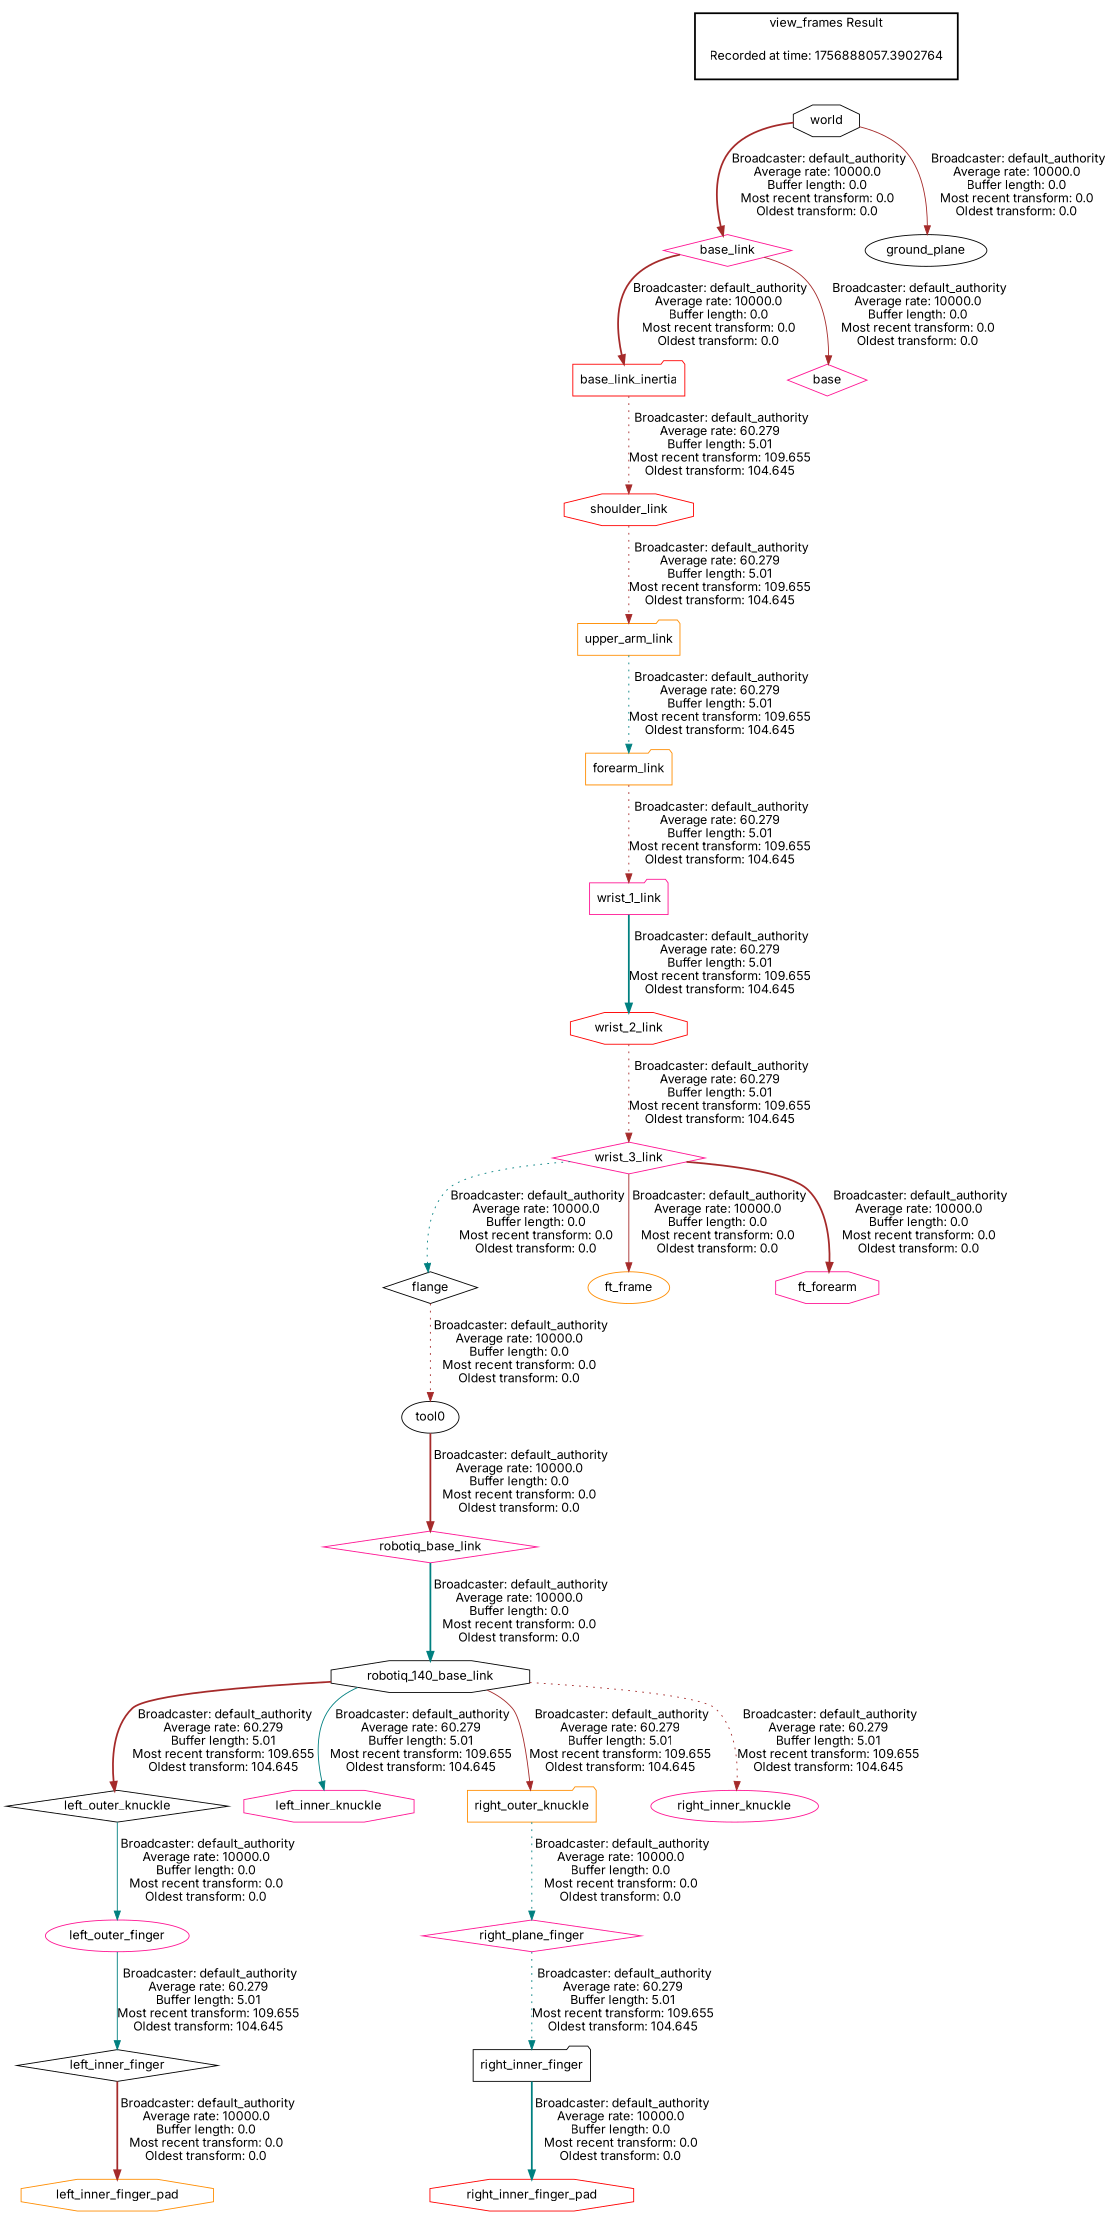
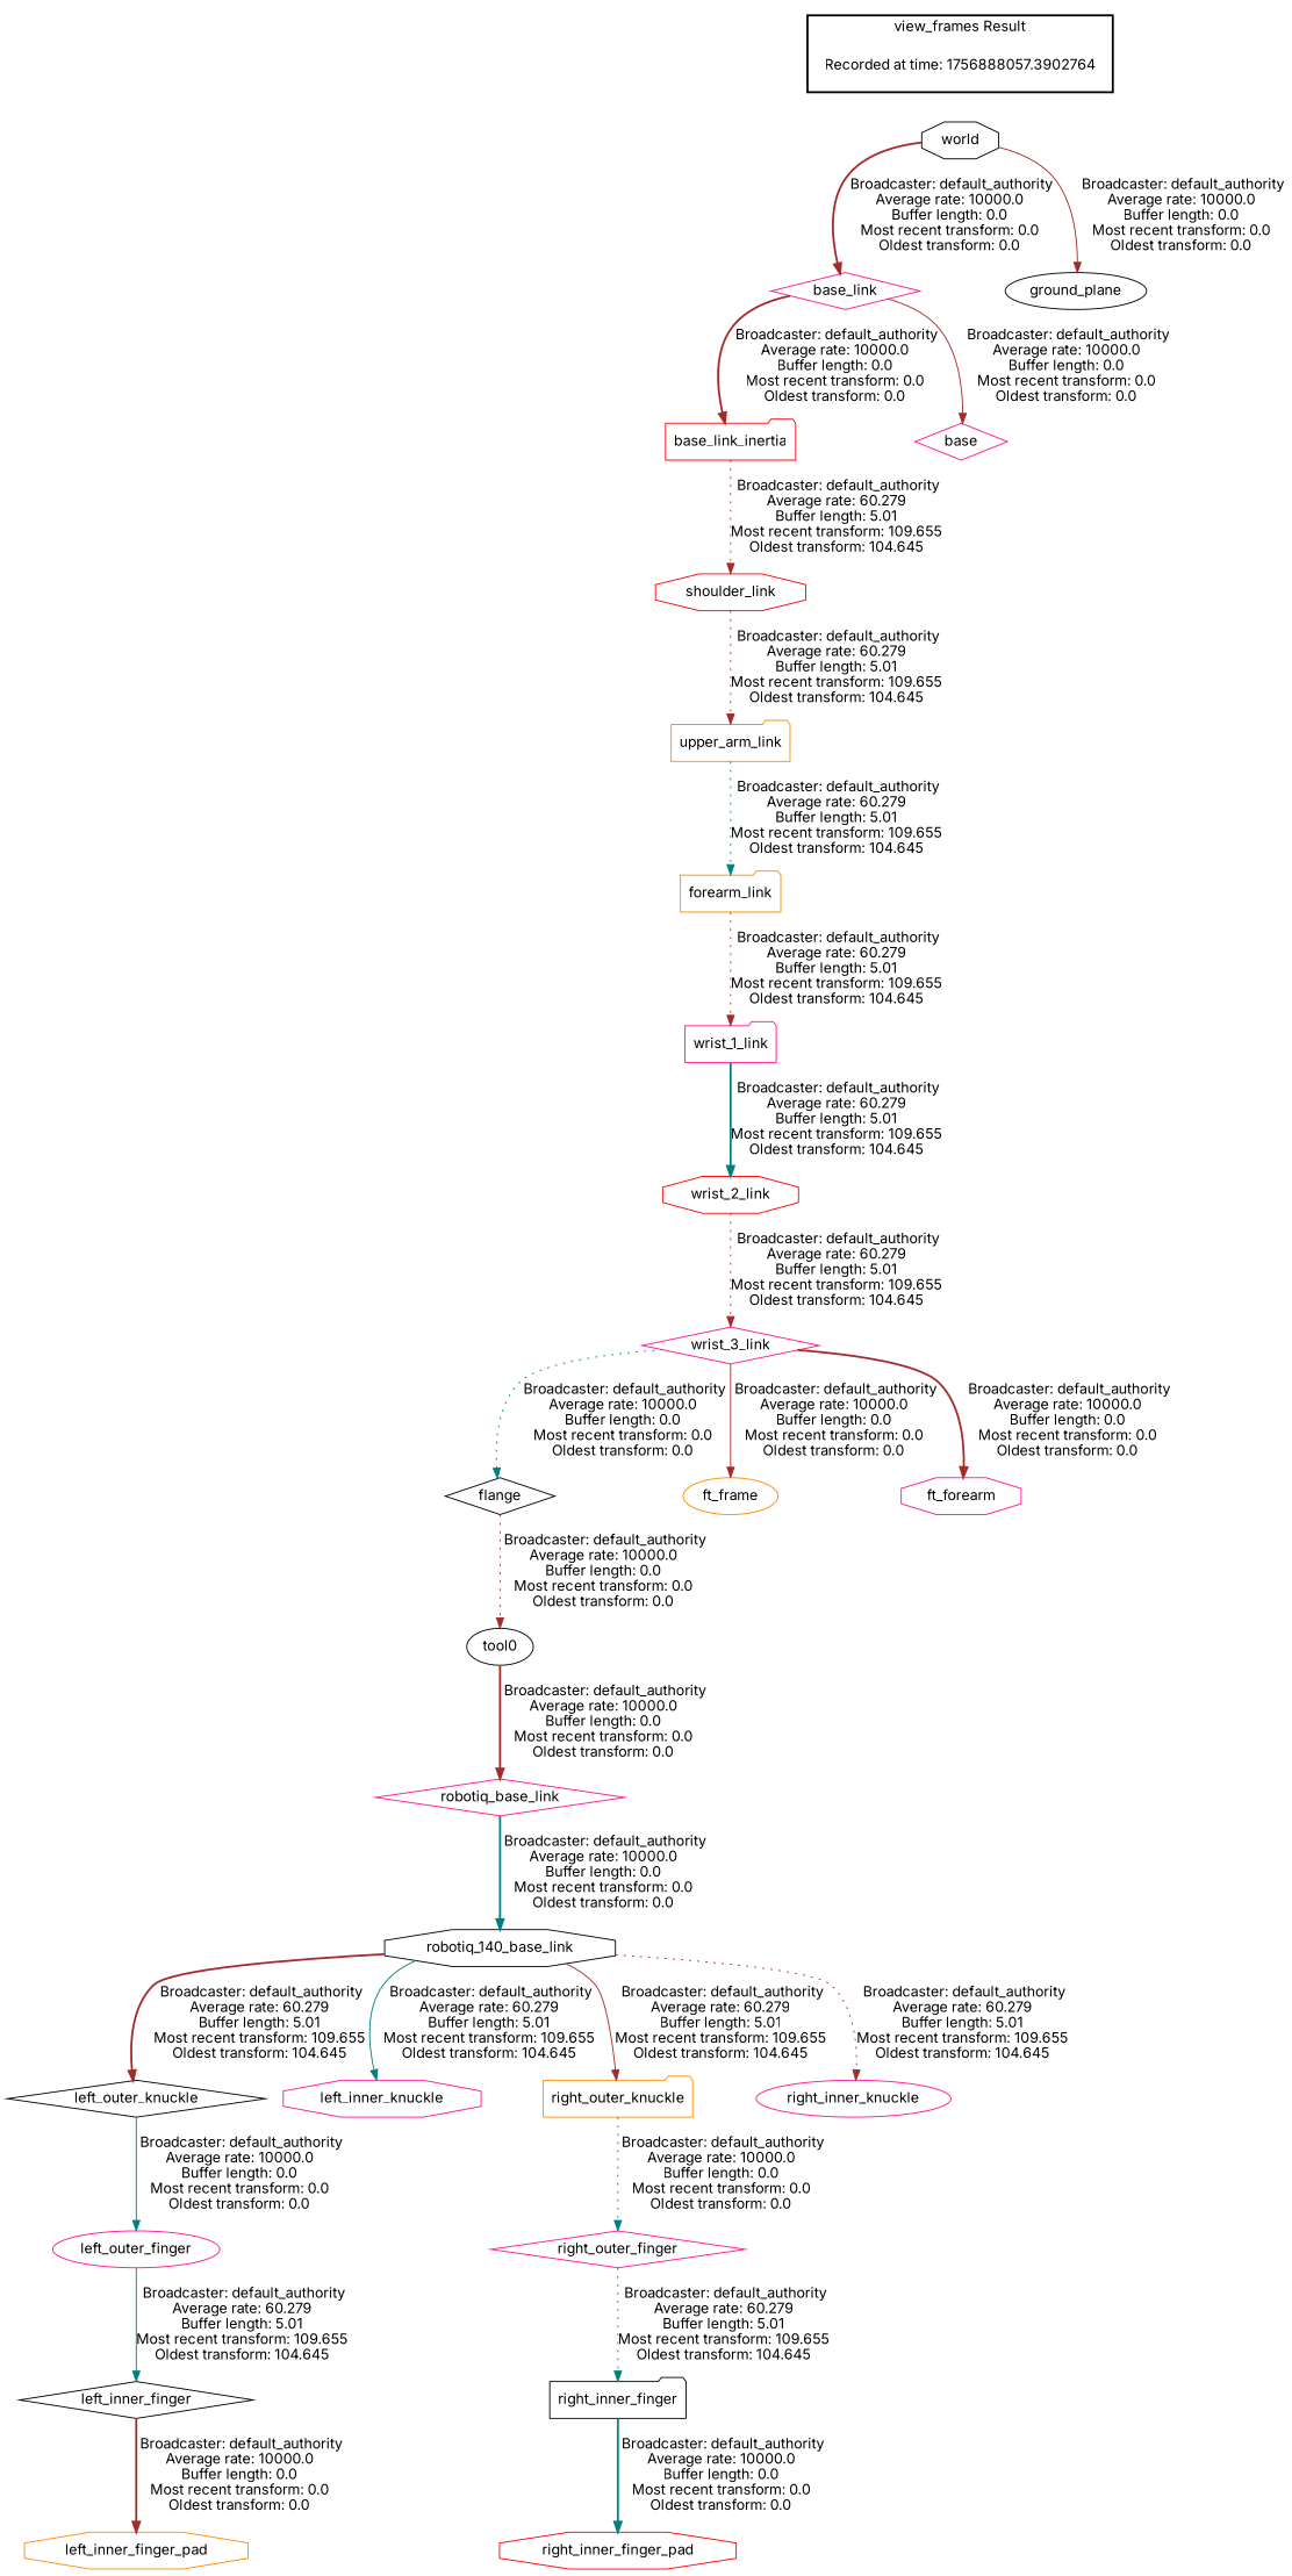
  digraph {
    fontname=Inter
    node [color=deeppink fontname=Inter shape=octagon]
    edge [fontname=Inter style=dotted color=brown]
    "Recorded at time: 1756888057.3902764" [color=red shape=plaintext]
    world [color=black]
    upper_arm_link [color=darkorange shape=folder]
    forearm_link [color=darkorange shape=folder]
    wrist_1_link [shape=folder]
    wrist_2_link [color=red]
    shoulder_link [color=red]
    robotiq_140_base_link [color=black]
    left_outer_knuckle [color=black shape=diamond]
    left_inner_knuckle
    right_outer_knuckle [color=darkorange shape=folder]
    right_inner_knuckle [shape=ellipse]
    left_outer_finger [shape=ellipse]
-   right_outer_finger [shape=diamond label=right_plane_finger]
+   right_outer_finger [shape=diamond]
    left_inner_finger [color=black shape=diamond]
    robotiq_base_link [shape=diamond]
    left_inner_finger_pad [color=darkorange]
    right_inner_finger [color=black shape=folder]
    right_inner_finger_pad [color=red]
    base_link_inertia [color=red shape=folder]
    base_link [shape=diamond]
    base [shape=diamond]
    wrist_3_link [shape=diamond]
    flange [color=black shape=diamond]
    ft_frame [color=darkorange shape=ellipse]
    n26 [label=ft_forearm]
    tool0 [color=black shape=ellipse]
    ground_plane [color=black shape=ellipse]
    subgraph cluster_1 {
      color=black
      label="view_frames Result"
      style=bold
      "Recorded at time: 1756888057.3902764"
    }
    "Recorded at time: 1756888057.3902764" -> world [style=invis color=""]
    world -> base_link [label=" Broadcaster: default_authority\nAverage rate: 10000.0\nBuffer length: 0.0\nMost recent transform: 0.0\nOldest transform: 0.0\n" style=bold]
    world -> ground_plane [label=" Broadcaster: default_authority\nAverage rate: 10000.0\nBuffer length: 0.0\nMost recent transform: 0.0\nOldest transform: 0.0\n" style=solid]
    upper_arm_link -> forearm_link [color=teal label=" Broadcaster: default_authority\nAverage rate: 60.279\nBuffer length: 5.01\nMost recent transform: 109.655\nOldest transform: 104.645\n"]
    forearm_link -> wrist_1_link [label=" Broadcaster: default_authority\nAverage rate: 60.279\nBuffer length: 5.01\nMost recent transform: 109.655\nOldest transform: 104.645\n"]
    wrist_1_link -> wrist_2_link [color=teal label=" Broadcaster: default_authority\nAverage rate: 60.279\nBuffer length: 5.01\nMost recent transform: 109.655\nOldest transform: 104.645\n" style=bold]
    wrist_2_link -> wrist_3_link [label=" Broadcaster: default_authority\nAverage rate: 60.279\nBuffer length: 5.01\nMost recent transform: 109.655\nOldest transform: 104.645\n"]
    shoulder_link -> upper_arm_link [label=" Broadcaster: default_authority\nAverage rate: 60.279\nBuffer length: 5.01\nMost recent transform: 109.655\nOldest transform: 104.645\n"]
    robotiq_140_base_link -> left_outer_knuckle [label=" Broadcaster: default_authority\nAverage rate: 60.279\nBuffer length: 5.01\nMost recent transform: 109.655\nOldest transform: 104.645\n" style=bold]
    robotiq_140_base_link -> left_inner_knuckle [color=teal label=" Broadcaster: default_authority\nAverage rate: 60.279\nBuffer length: 5.01\nMost recent transform: 109.655\nOldest transform: 104.645\n" style=solid]
    robotiq_140_base_link -> right_outer_knuckle [label=" Broadcaster: default_authority\nAverage rate: 60.279\nBuffer length: 5.01\nMost recent transform: 109.655\nOldest transform: 104.645\n" style=solid]
    robotiq_140_base_link -> right_inner_knuckle [label=" Broadcaster: default_authority\nAverage rate: 60.279\nBuffer length: 5.01\nMost recent transform: 109.655\nOldest transform: 104.645\n"]
    left_outer_knuckle -> left_outer_finger [color=teal label=" Broadcaster: default_authority\nAverage rate: 10000.0\nBuffer length: 0.0\nMost recent transform: 0.0\nOldest transform: 0.0\n" style=solid]
    right_outer_knuckle -> right_outer_finger [color=teal label=" Broadcaster: default_authority\nAverage rate: 10000.0\nBuffer length: 0.0\nMost recent transform: 0.0\nOldest transform: 0.0\n"]
    left_outer_finger -> left_inner_finger [color=teal label=" Broadcaster: default_authority\nAverage rate: 60.279\nBuffer length: 5.01\nMost recent transform: 109.655\nOldest transform: 104.645\n" style=solid]
    right_outer_finger -> right_inner_finger [color=teal label=" Broadcaster: default_authority\nAverage rate: 60.279\nBuffer length: 5.01\nMost recent transform: 109.655\nOldest transform: 104.645\n"]
    left_inner_finger -> left_inner_finger_pad [label=" Broadcaster: default_authority\nAverage rate: 10000.0\nBuffer length: 0.0\nMost recent transform: 0.0\nOldest transform: 0.0\n" style=bold]
    robotiq_base_link -> robotiq_140_base_link [color=teal label=" Broadcaster: default_authority\nAverage rate: 10000.0\nBuffer length: 0.0\nMost recent transform: 0.0\nOldest transform: 0.0\n" style=bold]
    right_inner_finger -> right_inner_finger_pad [color=teal label=" Broadcaster: default_authority\nAverage rate: 10000.0\nBuffer length: 0.0\nMost recent transform: 0.0\nOldest transform: 0.0\n" style=bold]
    base_link_inertia -> shoulder_link [label=" Broadcaster: default_authority\nAverage rate: 60.279\nBuffer length: 5.01\nMost recent transform: 109.655\nOldest transform: 104.645\n"]
    base_link -> base_link_inertia [label=" Broadcaster: default_authority\nAverage rate: 10000.0\nBuffer length: 0.0\nMost recent transform: 0.0\nOldest transform: 0.0\n" style=bold]
    base_link -> base [label=" Broadcaster: default_authority\nAverage rate: 10000.0\nBuffer length: 0.0\nMost recent transform: 0.0\nOldest transform: 0.0\n" style=solid]
    wrist_3_link -> flange [color=teal label=" Broadcaster: default_authority\nAverage rate: 10000.0\nBuffer length: 0.0\nMost recent transform: 0.0\nOldest transform: 0.0\n"]
    wrist_3_link -> ft_frame [label=" Broadcaster: default_authority\nAverage rate: 10000.0\nBuffer length: 0.0\nMost recent transform: 0.0\nOldest transform: 0.0\n" style=solid]
    wrist_3_link -> n26 [label=" Broadcaster: default_authority\nAverage rate: 10000.0\nBuffer length: 0.0\nMost recent transform: 0.0\nOldest transform: 0.0\n" style=bold]
    flange -> tool0 [label=" Broadcaster: default_authority\nAverage rate: 10000.0\nBuffer length: 0.0\nMost recent transform: 0.0\nOldest transform: 0.0\n"]
    tool0 -> robotiq_base_link [label=" Broadcaster: default_authority\nAverage rate: 10000.0\nBuffer length: 0.0\nMost recent transform: 0.0\nOldest transform: 0.0\n" style=bold]
  }
